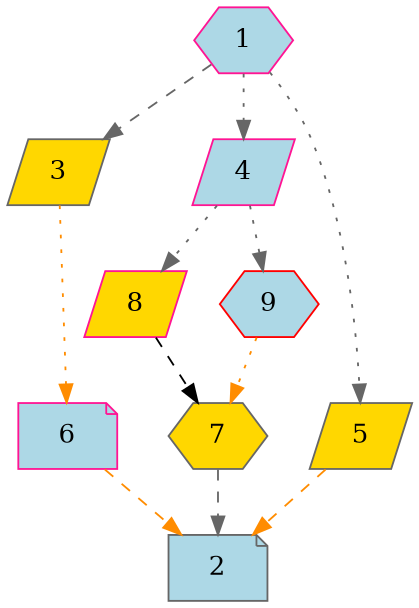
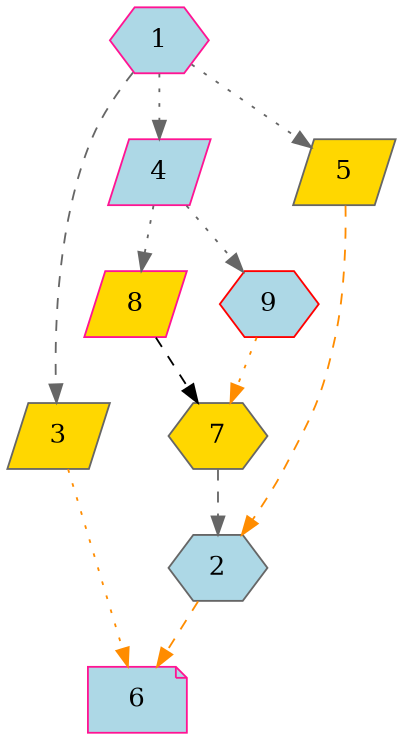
  digraph {
    "Duplicate states"=6666
    "Max states in OPEN"=2507
    Modes="60000ms; partial expansion, ; Pruning: processor isomorphism, processor normalisation, task equivalence, equivalent schedule 2, ; F-value: new, DRT, ; Optimisation: list scheduling, "
    "Node concurrency"=-1
    "Number of processors"=16
    "Pruned using list schedule length"=4201
    "States removed from OPEN"=4099
    "Time to schedule (ms)"=446
    "Total idle time"=0
    "Total schedule length"=59
    "Total sequential time"=59
    "Total states created"=19044
    node [Processor=0 Weight=6 color=deeppink fillcolor=lightblue shape=parallelogram style=filled]
    edge [Weight=22 color=gray40 style=dotted]
    1 ["Finish time"=3 "Start time"=0 Weight=3 shape=hexagon]
    3 ["Finish time"=9 "Start time"=3 color=gray40 fillcolor=gold]
    4 ["Finish time"=17 "Start time"=9 Weight=8]
    5 ["Finish time"=24 "Start time"=17 Weight=7 color=gray40 fillcolor=gold]
    6 ["Finish time"=51 "Start time"=45 shape=note]
    8 ["Finish time"=31 "Start time"=24 Weight=7 fillcolor=gold]
    9 ["Finish time"=36 "Start time"=31 Weight=5 color=red shape=hexagon]
-   2 ["Finish time"=59 "Start time"=53 color=gray40 shape=note]
+   2 ["Finish time"=59 "Start time"=53 color=gray40 shape=hexagon]
    7 ["Finish time"=53 "Start time"=51 Weight=2 color=gray40 fillcolor=gold shape=hexagon]
    1 -> 3 [Weight=52 style=dashed]
    1 -> 4 [Weight=52]
    1 -> 5
    3 -> 6 [Weight=30 color=darkorange]
    4 -> 8
    4 -> 9
    5 -> 2 [Weight=75 color=darkorange style=dashed]
-   6 -> 2 [Weight=60 color=darkorange style=dashed]
+   2 -> 6 [Weight=60 color=darkorange style=dashed]
    8 -> 7 [Weight=60 color=black style=dashed]
    9 -> 7 [Weight=37 color=darkorange]
    7 -> 2 [style=dashed]
  }
